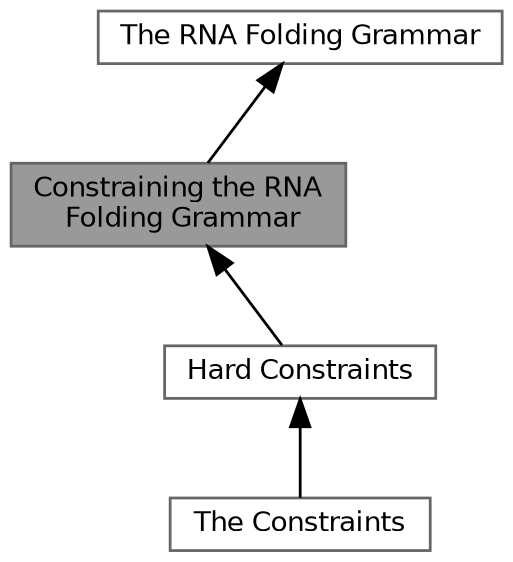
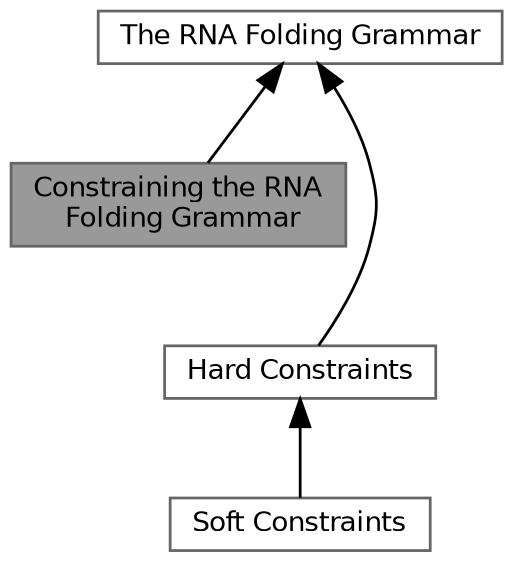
  digraph {
    rankdir=TB
    node [color=grey40 fillcolor=white fontname=Helvetica fontsize=10 shape=box style=filled]
    edge [dir=back fontname=Helvetica fontsize=10 labelfontname=Helvetica labelfontsize=10 shape=plaintext style=solid]
    n1 [color=gray40 fillcolor=grey60 fontcolor=black height=0.2 label="Constraining the RNA\l Folding Grammar" width=0.4]
    n2 [height=0.2 label="Hard Constraints" width=0.4]
-   n3 [height=0.2 label="The Constraints" width=0.4]
+   n3 [height=0.2 label="Soft Constraints" width=0.4]
    n4 [height=0.2 label="The RNA Folding Grammar" width=0.4]
-   n1 -> n2
+   n4 -> n2
    n2 -> n3
    n4 -> n1
  }
